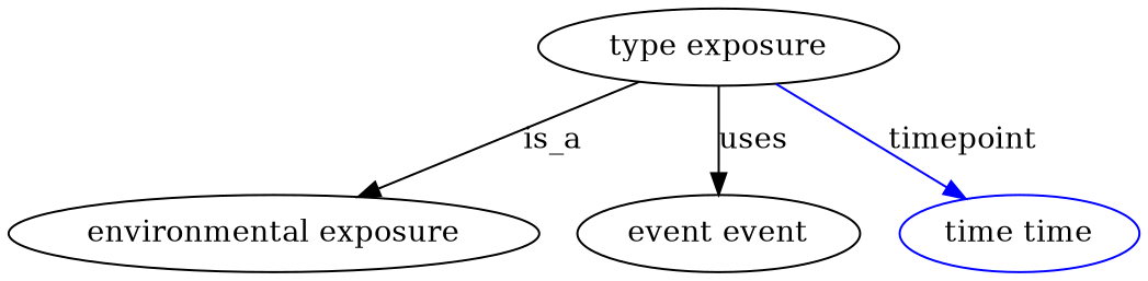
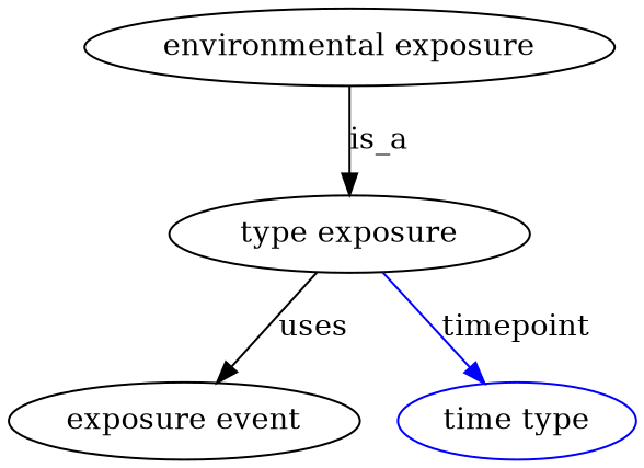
  digraph {
    n1 [height=0.5 label="type exposure" width=2.329]
    "environmental exposure" [height=0.5 width=2.672]
-   "exposure event" [height=0.5 width=1.7693 label="event event"]
-   n4 [color=blue height=0.5 label="time time" width=1.2277]
-   n1 -> "environmental exposure" [label=is_a]
+   "exposure event" [height=0.5 width=1.7693]
+   n4 [color=blue height=0.5 label="time type" width=1.2277]
+   "environmental exposure" -> n1 [label=is_a]
    n1 -> "exposure event" [label=uses]
    n1 -> n4 [color=blue label=timepoint style=solid]
  }
